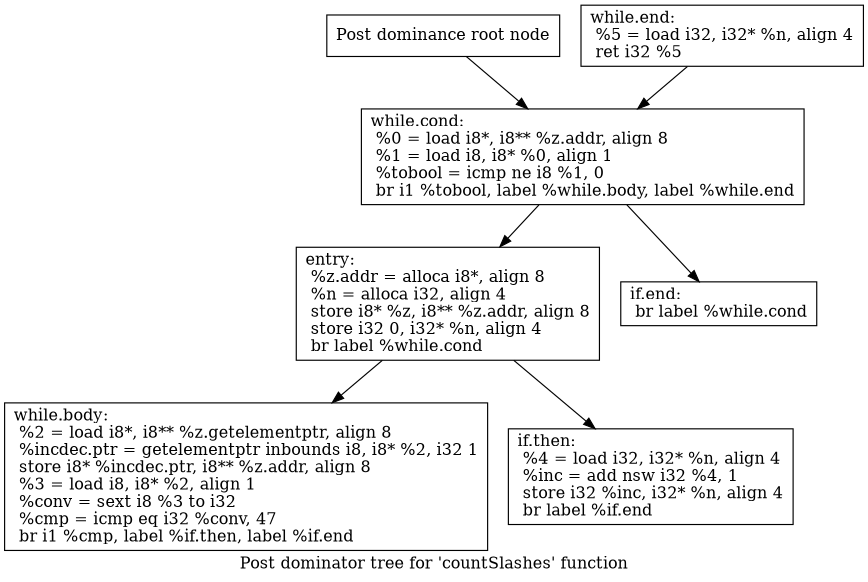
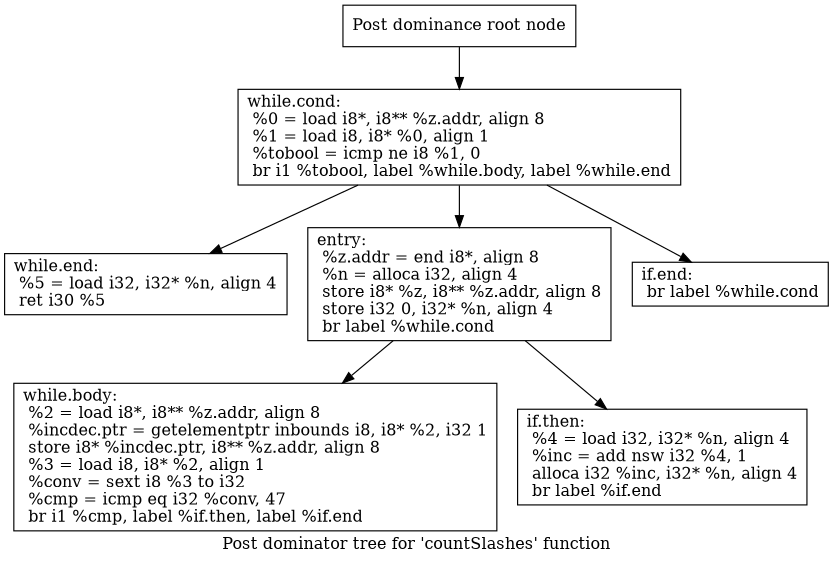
  digraph {
    label="Post dominator tree for 'countSlashes' function"
    node [shape=record]
    n1 [label="{Post dominance root node}"]
    n2 [label="{while.cond:                                       \l  %0 = load i8*, i8** %z.addr, align 8\l  %1 = load i8, i8* %0, align 1\l  %tobool = icmp ne i8 %1, 0\l  br i1 %tobool, label %while.body, label %while.end\l}"]
-   n3 [label="{while.end:                                        \l  %5 = load i32, i32* %n, align 4\l  ret i32 %5\l}"]
-   n4 [label="{entry:\l  %z.addr = alloca i8*, align 8\l  %n = alloca i32, align 4\l  store i8* %z, i8** %z.addr, align 8\l  store i32 0, i32* %n, align 4\l  br label %while.cond\l}"]
+   n3 [label="{while.end:                                        \l  %5 = load i32, i32* %n, align 4\l  ret i30 %5\l}"]
+   n4 [label="{entry:\l  %z.addr = end i8*, align 8\l  %n = alloca i32, align 4\l  store i8* %z, i8** %z.addr, align 8\l  store i32 0, i32* %n, align 4\l  br label %while.cond\l}"]
    n5 [label="{if.end:                                           \l  br label %while.cond\l}"]
-   n6 [label="{while.body:                                       \l  %2 = load i8*, i8** %z.getelementptr, align 8\l  %incdec.ptr = getelementptr inbounds i8, i8* %2, i32 1\l  store i8* %incdec.ptr, i8** %z.addr, align 8\l  %3 = load i8, i8* %2, align 1\l  %conv = sext i8 %3 to i32\l  %cmp = icmp eq i32 %conv, 47\l  br i1 %cmp, label %if.then, label %if.end\l}"]
-   n7 [label="{if.then:                                          \l  %4 = load i32, i32* %n, align 4\l  %inc = add nsw i32 %4, 1\l  store i32 %inc, i32* %n, align 4\l  br label %if.end\l}"]
+   n6 [label="{while.body:                                       \l  %2 = load i8*, i8** %z.addr, align 8\l  %incdec.ptr = getelementptr inbounds i8, i8* %2, i32 1\l  store i8* %incdec.ptr, i8** %z.addr, align 8\l  %3 = load i8, i8* %2, align 1\l  %conv = sext i8 %3 to i32\l  %cmp = icmp eq i32 %conv, 47\l  br i1 %cmp, label %if.then, label %if.end\l}"]
+   n7 [label="{if.then:                                          \l  %4 = load i32, i32* %n, align 4\l  %inc = add nsw i32 %4, 1\l  alloca i32 %inc, i32* %n, align 4\l  br label %if.end\l}"]
    n1 -> n2
    n2 -> n4
    n2 -> n5
-   n3 -> n2
+   n2 -> n3
    n4 -> n6
    n4 -> n7
  }
